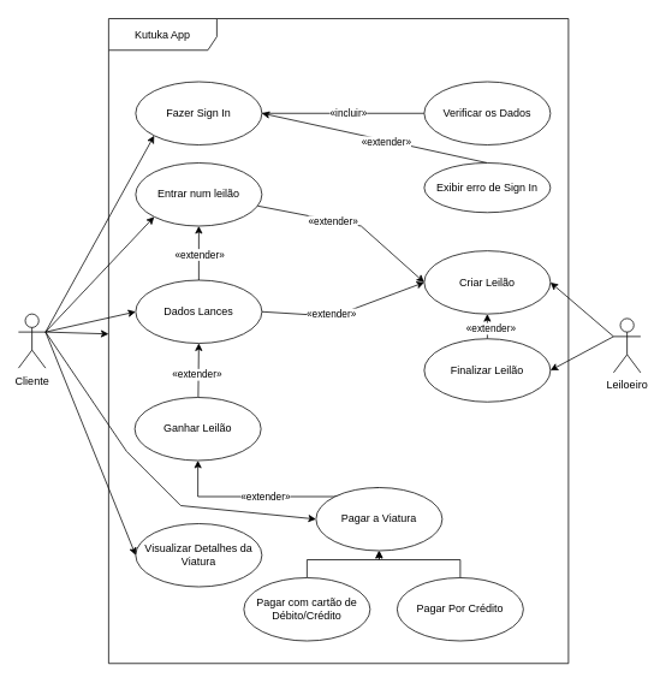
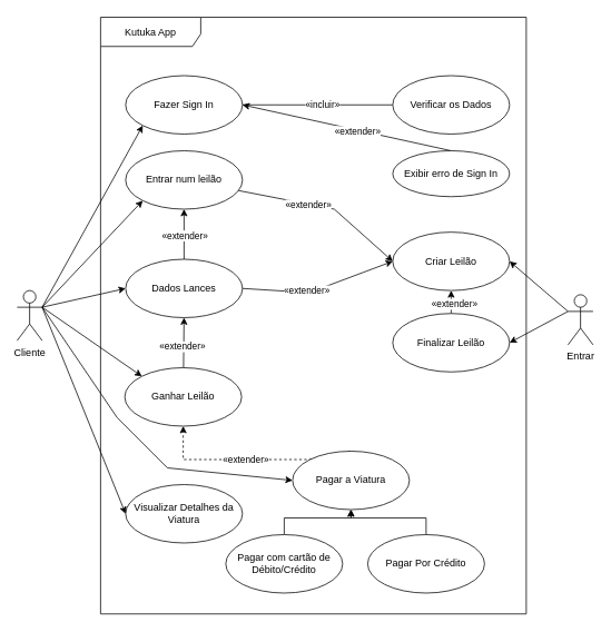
  <mxCell id="0" />
  <mxCell id="1" parent="0" />
  <mxCell id="2" value="Kutuka App" style="shape=umlFrame;whiteSpace=wrap;html=1;pointerEvents=0;width=120;height=35;" vertex="1" parent="1"><mxGeometry x="120" y="20" width="510" height="715" as="geometry" /></mxCell>
  <mxCell id="3" style="edgeStyle=none;rounded=0;orthogonalLoop=1;jettySize=auto;html=1;exitX=1;exitY=0.333;exitDx=0;exitDy=0;exitPerimeter=0;entryX=0;entryY=1;entryDx=0;entryDy=0;" edge="1" parent="1" source="9" target="18"><mxGeometry relative="1" as="geometry"><mxPoint x="110" y="400" as="targetPoint" /></mxGeometry></mxCell>
  <mxCell id="4" style="edgeStyle=none;rounded=0;orthogonalLoop=1;jettySize=auto;html=1;exitX=1;exitY=0.333;exitDx=0;exitDy=0;exitPerimeter=0;entryX=0;entryY=1;entryDx=0;entryDy=0;" edge="1" parent="1" source="9" target="15"><mxGeometry relative="1" as="geometry" /></mxCell>
  <mxCell id="5" style="edgeStyle=none;rounded=0;orthogonalLoop=1;jettySize=auto;html=1;exitX=1;exitY=0.333;exitDx=0;exitDy=0;exitPerimeter=0;entryX=0;entryY=0.5;entryDx=0;entryDy=0;" edge="1" parent="1" source="9" target="36"><mxGeometry relative="1" as="geometry" /></mxCell>
  <mxCell id="6" style="edgeStyle=none;rounded=0;orthogonalLoop=1;jettySize=auto;html=1;exitX=1;exitY=0.333;exitDx=0;exitDy=0;exitPerimeter=0;entryX=0;entryY=0.5;entryDx=0;entryDy=0;" edge="1" parent="1" source="9" target="26"><mxGeometry relative="1" as="geometry"><Array as="points"><mxPoint x="140" y="500" /><mxPoint x="200" y="560" /></Array></mxGeometry></mxCell>
- <mxCell id="7" style="edgeStyle=none;rounded=0;orthogonalLoop=1;jettySize=auto;html=1;exitX=1;exitY=0.333;exitDx=0;exitDy=0;exitPerimeter=0;" edge="1" parent="1" source="9" target="2"><mxGeometry relative="1" as="geometry" /></mxCell>
+ <mxCell id="7" style="edgeStyle=none;rounded=0;orthogonalLoop=1;jettySize=auto;html=1;exitX=1;exitY=0.333;exitDx=0;exitDy=0;exitPerimeter=0;entryX=0;entryY=0;entryDx=0;entryDy=0;" edge="1" parent="1" source="9" target="39"><mxGeometry relative="1" as="geometry" /></mxCell>
  <mxCell id="8" style="edgeStyle=none;rounded=0;orthogonalLoop=1;jettySize=auto;html=1;exitX=1;exitY=0.333;exitDx=0;exitDy=0;exitPerimeter=0;entryX=0;entryY=0.5;entryDx=0;entryDy=0;" edge="1" parent="1" source="9" target="23"><mxGeometry relative="1" as="geometry" /></mxCell>
  <mxCell id="9" value="Cliente" style="shape=umlActor;verticalLabelPosition=bottom;verticalAlign=top;html=1;" vertex="1" parent="1"><mxGeometry x="20" y="347.5" width="30" height="60" as="geometry" /></mxCell>
  <mxCell id="10" style="edgeStyle=none;rounded=0;orthogonalLoop=1;jettySize=auto;html=1;exitX=0;exitY=0.333;exitDx=0;exitDy=0;exitPerimeter=0;entryX=1;entryY=0.5;entryDx=0;entryDy=0;" edge="1" parent="1" source="12" target="42"><mxGeometry relative="1" as="geometry" /></mxCell>
  <mxCell id="11" style="edgeStyle=none;rounded=0;orthogonalLoop=1;jettySize=auto;html=1;exitX=0;exitY=0.333;exitDx=0;exitDy=0;exitPerimeter=0;entryX=1;entryY=0.5;entryDx=0;entryDy=0;" edge="1" parent="1" source="12" target="43"><mxGeometry relative="1" as="geometry" /></mxCell>
- <mxCell id="12" value="Leiloeiro" style="shape=umlActor;verticalLabelPosition=bottom;verticalAlign=top;html=1;" vertex="1" parent="1"><mxGeometry x="680" y="352.5" width="30" height="60" as="geometry" /></mxCell>
+ <mxCell id="12" value="Entrar" style="shape=umlActor;verticalLabelPosition=bottom;verticalAlign=top;html=1;" vertex="1" parent="1"><mxGeometry x="680" y="352.5" width="30" height="60" as="geometry" /></mxCell>
  <mxCell id="13" style="edgeStyle=orthogonalEdgeStyle;rounded=0;orthogonalLoop=1;jettySize=auto;html=1;endArrow=none;" edge="1" parent="1" source="15" target="19"><mxGeometry relative="1" as="geometry" /></mxCell>
  <mxCell id="14" value="«incluir»" style="edgeLabel;html=1;align=center;verticalAlign=middle;resizable=0;points=[];" vertex="1" connectable="0" parent="13"><mxGeometry x="0.056" y="1" relative="1" as="geometry"><mxPoint as="offset" /></mxGeometry></mxCell>
  <mxCell id="15" value="Fazer Sign In" style="ellipse;whiteSpace=wrap;html=1;" vertex="1" parent="1"><mxGeometry x="150" y="90" width="140" height="70" as="geometry" /></mxCell>
  <mxCell id="16" style="rounded=0;orthogonalLoop=1;jettySize=auto;html=1;entryX=0;entryY=0.5;entryDx=0;entryDy=0;" edge="1" parent="1" source="18" target="43"><mxGeometry relative="1" as="geometry"><Array as="points"><mxPoint x="400" y="250" /></Array></mxGeometry></mxCell>
  <mxCell id="17" value="«extender»" style="edgeLabel;html=1;align=center;verticalAlign=middle;resizable=0;points=[];" vertex="1" connectable="0" parent="16"><mxGeometry x="-0.19" y="-1" relative="1" as="geometry"><mxPoint as="offset" /></mxGeometry></mxCell>
  <mxCell id="18" value="Entrar num leilão" style="ellipse;whiteSpace=wrap;html=1;" vertex="1" parent="1"><mxGeometry x="150" y="180" width="140" height="70" as="geometry" /></mxCell>
  <mxCell id="19" value="Verificar os Dados" style="ellipse;whiteSpace=wrap;html=1;" vertex="1" parent="1"><mxGeometry x="470" y="90" width="140" height="70" as="geometry" /></mxCell>
  <mxCell id="20" style="edgeStyle=none;rounded=0;orthogonalLoop=1;jettySize=auto;html=1;exitX=0.5;exitY=0;exitDx=0;exitDy=0;entryX=1;entryY=0.5;entryDx=0;entryDy=0;" edge="1" parent="1" source="22" target="15"><mxGeometry relative="1" as="geometry" /></mxCell>
  <mxCell id="21" value="«extender»" style="edgeLabel;html=1;align=center;verticalAlign=middle;resizable=0;points=[];" vertex="1" connectable="0" parent="20"><mxGeometry x="-0.097" y="1" relative="1" as="geometry"><mxPoint x="1" as="offset" /></mxGeometry></mxCell>
  <mxCell id="22" value="Exibir erro de Sign In" style="ellipse;whiteSpace=wrap;html=1;" vertex="1" parent="1"><mxGeometry x="470" y="180" width="140" height="55" as="geometry" /></mxCell>
  <mxCell id="23" value="Visualizar Detalhes da Viatura" style="ellipse;whiteSpace=wrap;html=1;" vertex="1" parent="1"><mxGeometry x="150" y="580" width="140" height="70" as="geometry" /></mxCell>
- <mxCell id="24" style="edgeStyle=none;rounded=0;orthogonalLoop=1;jettySize=auto;html=1;exitX=0.5;exitY=0;exitDx=0;exitDy=0;entryX=0.5;entryY=1;entryDx=0;entryDy=0;" edge="1" parent="1" source="26" target="39"><mxGeometry relative="1" as="geometry"><Array as="points"><mxPoint x="370" y="550" /><mxPoint x="320" y="550" /><mxPoint x="219" y="550" /></Array></mxGeometry></mxCell>
+ <mxCell id="24" style="edgeStyle=none;rounded=0;orthogonalLoop=1;jettySize=auto;html=1;exitX=0.5;exitY=0;exitDx=0;exitDy=0;entryX=0.5;entryY=1;entryDx=0;entryDy=0;dashed=1;" edge="1" parent="1" source="26" target="39"><mxGeometry relative="1" as="geometry"><Array as="points"><mxPoint x="370" y="550" /><mxPoint x="320" y="550" /><mxPoint x="219" y="550" /></Array></mxGeometry></mxCell>
  <mxCell id="25" value="«extender»" style="edgeLabel;html=1;align=center;verticalAlign=middle;resizable=0;points=[];" vertex="1" connectable="0" parent="24"><mxGeometry x="0.052" relative="1" as="geometry"><mxPoint as="offset" /></mxGeometry></mxCell>
  <mxCell id="26" value="Pagar a Viatura" style="ellipse;whiteSpace=wrap;html=1;" vertex="1" parent="1"><mxGeometry x="350" y="540" width="140" height="70" as="geometry" /></mxCell>
  <mxCell id="27" value="" style="edgeStyle=orthogonalEdgeStyle;rounded=0;orthogonalLoop=1;jettySize=auto;html=1;" edge="1" parent="1" source="28" target="26"><mxGeometry relative="1" as="geometry" /></mxCell>
  <mxCell id="28" value="Pagar com cartão de Débito/Crédito" style="ellipse;whiteSpace=wrap;html=1;" vertex="1" parent="1"><mxGeometry x="270" y="640" width="140" height="70" as="geometry" /></mxCell>
  <mxCell id="29" value="" style="edgeStyle=orthogonalEdgeStyle;rounded=0;orthogonalLoop=1;jettySize=auto;html=1;" edge="1" parent="1" source="30" target="26"><mxGeometry relative="1" as="geometry" /></mxCell>
  <mxCell id="30" value="Pagar Por Crédito" style="ellipse;whiteSpace=wrap;html=1;" vertex="1" parent="1"><mxGeometry x="440" y="640" width="140" height="70" as="geometry" /></mxCell>
  <mxCell id="31" style="edgeStyle=none;rounded=0;orthogonalLoop=1;jettySize=auto;html=1;exitX=0.5;exitY=0;exitDx=0;exitDy=0;" edge="1" parent="1" source="28" target="28"><mxGeometry relative="1" as="geometry" /></mxCell>
  <mxCell id="32" style="edgeStyle=none;rounded=0;orthogonalLoop=1;jettySize=auto;html=1;exitX=1;exitY=0.5;exitDx=0;exitDy=0;entryX=0;entryY=0.5;entryDx=0;entryDy=0;" edge="1" parent="1" source="36" target="43"><mxGeometry relative="1" as="geometry"><Array as="points"><mxPoint x="370" y="350" /></Array></mxGeometry></mxCell>
  <mxCell id="33" value="«extender»" style="edgeLabel;html=1;align=center;verticalAlign=middle;resizable=0;points=[];" vertex="1" connectable="0" parent="32"><mxGeometry x="-0.108" y="-3" relative="1" as="geometry"><mxPoint x="-7" y="-4" as="offset" /></mxGeometry></mxCell>
  <mxCell id="34" value="" style="edgeStyle=none;rounded=0;orthogonalLoop=1;jettySize=auto;html=1;" edge="1" parent="1" source="36" target="18"><mxGeometry relative="1" as="geometry" /></mxCell>
  <mxCell id="35" value="«extender»" style="edgeLabel;html=1;align=center;verticalAlign=middle;resizable=0;points=[];" vertex="1" connectable="0" parent="34"><mxGeometry x="-0.05" relative="1" as="geometry"><mxPoint as="offset" /></mxGeometry></mxCell>
  <mxCell id="36" value="Dados Lances" style="ellipse;whiteSpace=wrap;html=1;" vertex="1" parent="1"><mxGeometry x="150" y="310" width="140" height="70" as="geometry" /></mxCell>
  <mxCell id="37" style="edgeStyle=none;rounded=0;orthogonalLoop=1;jettySize=auto;html=1;entryX=0.5;entryY=1;entryDx=0;entryDy=0;" edge="1" parent="1" source="39" target="36"><mxGeometry relative="1" as="geometry" /></mxCell>
  <mxCell id="38" value="«extender»" style="edgeLabel;html=1;align=center;verticalAlign=middle;resizable=0;points=[];" vertex="1" connectable="0" parent="37"><mxGeometry x="-0.161" y="2" relative="1" as="geometry"><mxPoint as="offset" /></mxGeometry></mxCell>
  <mxCell id="39" value="Ganhar Leilão" style="ellipse;whiteSpace=wrap;html=1;" vertex="1" parent="1"><mxGeometry x="149" y="440" width="140" height="70" as="geometry" /></mxCell>
  <mxCell id="40" value="" style="edgeStyle=none;rounded=0;orthogonalLoop=1;jettySize=auto;html=1;" edge="1" parent="1" source="42" target="43"><mxGeometry relative="1" as="geometry" /></mxCell>
  <mxCell id="41" value="«extender»" style="edgeLabel;html=1;align=center;verticalAlign=middle;resizable=0;points=[];" vertex="1" connectable="0" parent="40"><mxGeometry x="-0.124" y="-3" relative="1" as="geometry"><mxPoint as="offset" /></mxGeometry></mxCell>
  <mxCell id="42" value="Finalizar Leilão" style="ellipse;whiteSpace=wrap;html=1;" vertex="1" parent="1"><mxGeometry x="470" y="375" width="140" height="70" as="geometry" /></mxCell>
  <mxCell id="43" value="Criar Leilão" style="ellipse;whiteSpace=wrap;html=1;" vertex="1" parent="1"><mxGeometry x="470" y="277.5" width="140" height="70" as="geometry" /></mxCell>
